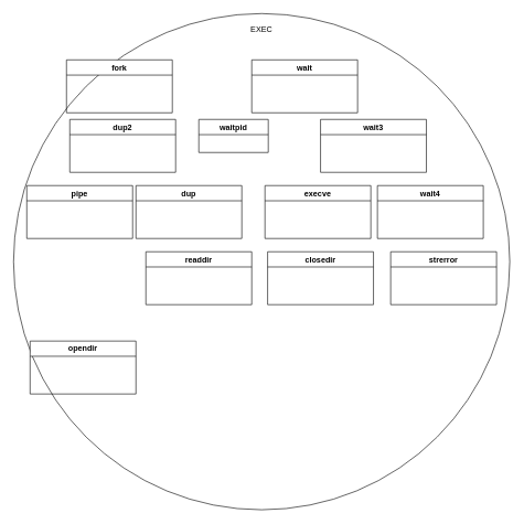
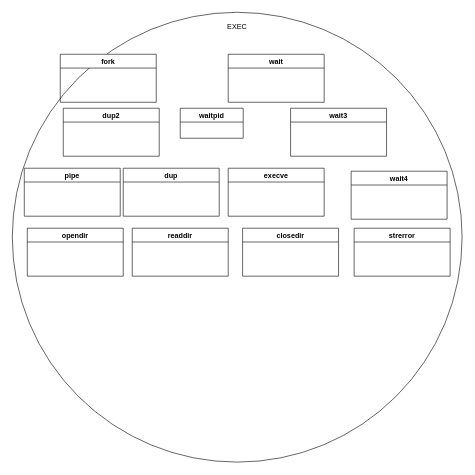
  <mxCell id="0" />
  <mxCell id="1" parent="0" />
  <mxCell id="2" value="" style="ellipse;whiteSpace=wrap;html=1;aspect=fixed;" vertex="1" parent="1"><mxGeometry x="20" y="20" width="750" height="750" as="geometry" /></mxCell>
  <mxCell id="3" value="EXEC" style="text;html=1;align=center;verticalAlign=middle;whiteSpace=wrap;rounded=0;" vertex="1" parent="1"><mxGeometry x="365" y="30" width="60" height="30" as="geometry" /></mxCell>
  <mxCell id="4" value="fork" style="swimlane;whiteSpace=wrap;html=1;" vertex="1" parent="1"><mxGeometry x="100" y="90" width="160" height="80" as="geometry" /></mxCell>
  <mxCell id="5" value="wait" style="swimlane;whiteSpace=wrap;html=1;" vertex="1" parent="1"><mxGeometry x="380" y="90" width="160" height="80" as="geometry" /></mxCell>
  <mxCell id="6" value="wait3" style="swimlane;whiteSpace=wrap;html=1;" vertex="1" parent="1"><mxGeometry x="484" y="180" width="160" height="80" as="geometry" /></mxCell>
  <mxCell id="7" value="waitpid" style="swimlane;whiteSpace=wrap;html=1;" vertex="1" parent="1"><mxGeometry x="300" y="180" width="105" height="50" as="geometry" /></mxCell>
- <mxCell id="8" value="wait4" style="swimlane;whiteSpace=wrap;html=1;" vertex="1" parent="1"><mxGeometry x="570" y="280" width="160" height="80" as="geometry" /></mxCell>
- <mxCell id="9" value="execve" style="swimlane;whiteSpace=wrap;html=1;" vertex="1" parent="1"><mxGeometry x="400" y="280" width="160" height="80" as="geometry" /></mxCell>
+ <mxCell id="8" value="wait4" style="swimlane;whiteSpace=wrap;html=1;" vertex="1" parent="1"><mxGeometry x="585" y="285" width="160" height="80" as="geometry" /></mxCell>
+ <mxCell id="9" value="execve" style="swimlane;whiteSpace=wrap;html=1;" vertex="1" parent="1"><mxGeometry x="380" y="280" width="160" height="80" as="geometry" /></mxCell>
  <mxCell id="10" value="dup" style="swimlane;whiteSpace=wrap;html=1;" vertex="1" parent="1"><mxGeometry x="205" y="280" width="160" height="80" as="geometry" /></mxCell>
  <mxCell id="11" value="dup2" style="swimlane;whiteSpace=wrap;html=1;" vertex="1" parent="1"><mxGeometry x="105" y="180" width="160" height="80" as="geometry" /></mxCell>
  <mxCell id="12" value="pipe" style="swimlane;whiteSpace=wrap;html=1;" vertex="1" parent="1"><mxGeometry x="40" y="280" width="160" height="80" as="geometry" /></mxCell>
- <mxCell id="13" value="opendir" style="swimlane;whiteSpace=wrap;html=1;" vertex="1" parent="1"><mxGeometry x="45" y="515" width="160" height="80" as="geometry" /></mxCell>
+ <mxCell id="13" value="opendir" style="swimlane;whiteSpace=wrap;html=1;" vertex="1" parent="1"><mxGeometry x="45" y="380" width="160" height="80" as="geometry" /></mxCell>
  <mxCell id="14" value="readdir" style="swimlane;whiteSpace=wrap;html=1;" vertex="1" parent="1"><mxGeometry x="220" y="380" width="160" height="80" as="geometry" /></mxCell>
  <mxCell id="15" value="closedir" style="swimlane;whiteSpace=wrap;html=1;" vertex="1" parent="1"><mxGeometry x="404" y="380" width="160" height="80" as="geometry" /></mxCell>
  <mxCell id="16" value="strerror" style="swimlane;whiteSpace=wrap;html=1;" vertex="1" parent="1"><mxGeometry x="590" y="380" width="160" height="80" as="geometry" /></mxCell>
